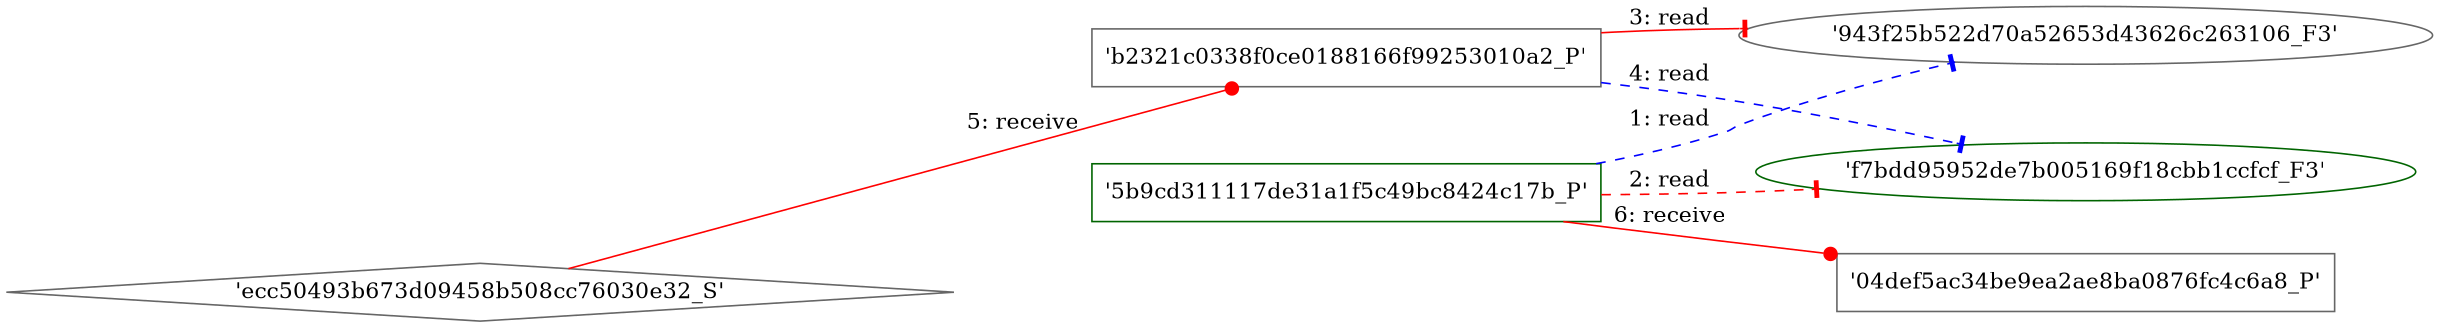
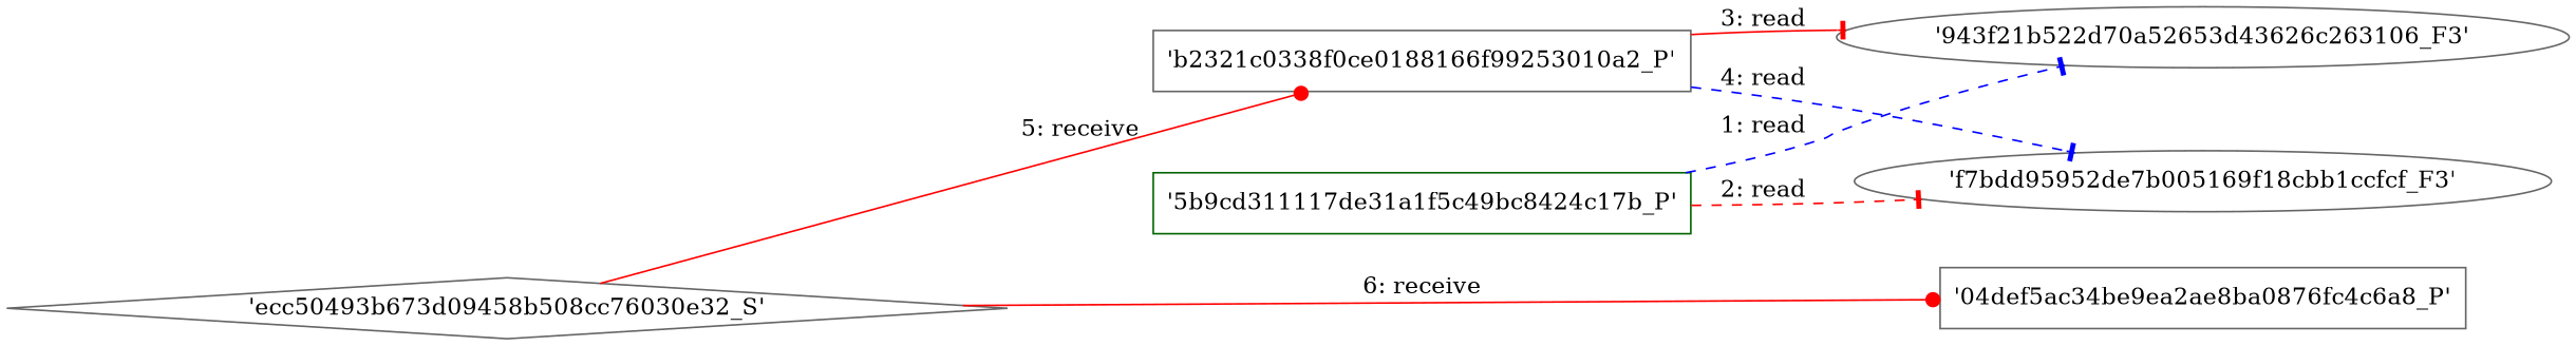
  digraph {
    engine=neato
    fixedsize=false
    fontsize=10
    nodesep=0.3
    rankdir=LR
    ranksep=0
    splines=true
    node [color=gray40 node_type=Process shape=box]
    edge [arrowhead=tee color=red style=dashed]
-   "'943f21b522d70a52653d43626c263106_F3'" [node_type=file shape=ellipse label="'943f25b522d70a52653d43626c263106_F3'"]
+   "'943f21b522d70a52653d43626c263106_F3'" [node_type=file shape=ellipse]
    "'5b9cd311117de31a1f5c49bc8424c17b_P'" [color=darkgreen]
-   "'f7bdd95952de7b005169f18cbb1ccfcf_F3'" [color=darkgreen node_type=file shape=ellipse]
+   "'f7bdd95952de7b005169f18cbb1ccfcf_F3'" [node_type=file shape=ellipse]
    "'b2321c0338f0ce0188166f99253010a2_P'"
    "'ecc50493b673d09458b508cc76030e32_S'" [node_type=Socket shape=diamond]
    "'04def5ac34be9ea2ae8ba0876fc4c6a8_P'"
    "'5b9cd311117de31a1f5c49bc8424c17b_P'" -> "'943f21b522d70a52653d43626c263106_F3'" [color=blue label="1: read"]
    "'5b9cd311117de31a1f5c49bc8424c17b_P'" -> "'f7bdd95952de7b005169f18cbb1ccfcf_F3'" [label="2: read"]
    "'b2321c0338f0ce0188166f99253010a2_P'" -> "'943f21b522d70a52653d43626c263106_F3'" [label="3: read" style=solid]
    "'b2321c0338f0ce0188166f99253010a2_P'" -> "'f7bdd95952de7b005169f18cbb1ccfcf_F3'" [color=blue label="4: read"]
    "'ecc50493b673d09458b508cc76030e32_S'" -> "'b2321c0338f0ce0188166f99253010a2_P'" [arrowhead=dot label="5: receive" style=solid]
-   "'5b9cd311117de31a1f5c49bc8424c17b_P'" -> "'04def5ac34be9ea2ae8ba0876fc4c6a8_P'" [arrowhead=dot label="6: receive" style=solid]
+   "'ecc50493b673d09458b508cc76030e32_S'" -> "'04def5ac34be9ea2ae8ba0876fc4c6a8_P'" [arrowhead=dot label="6: receive" style=solid]
  }
